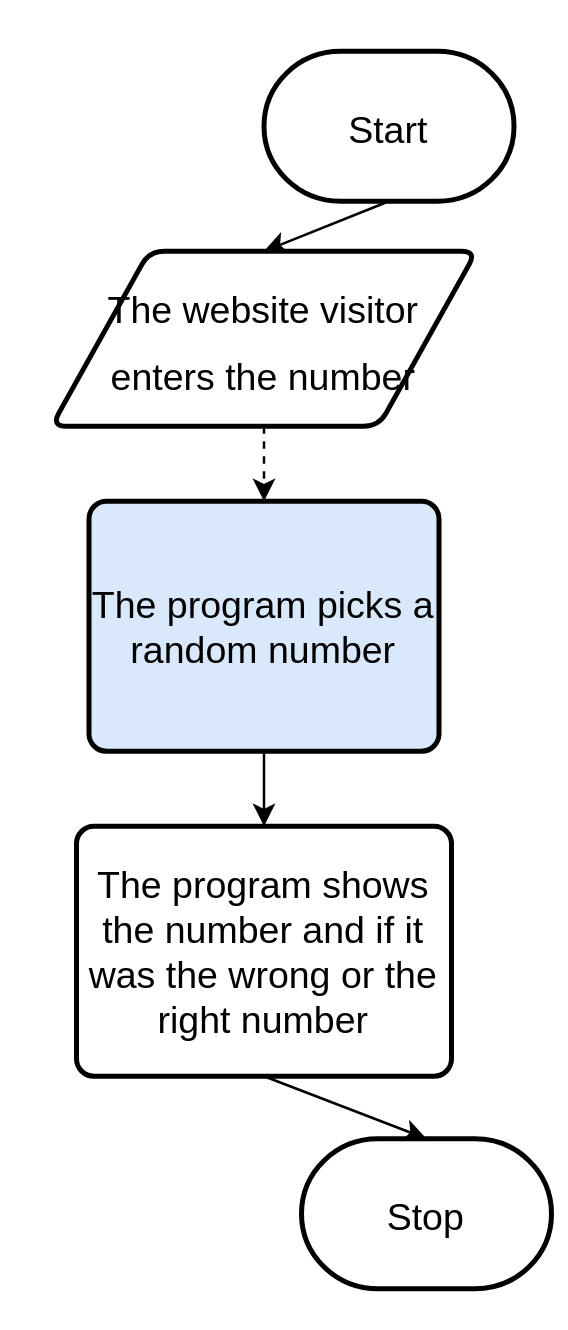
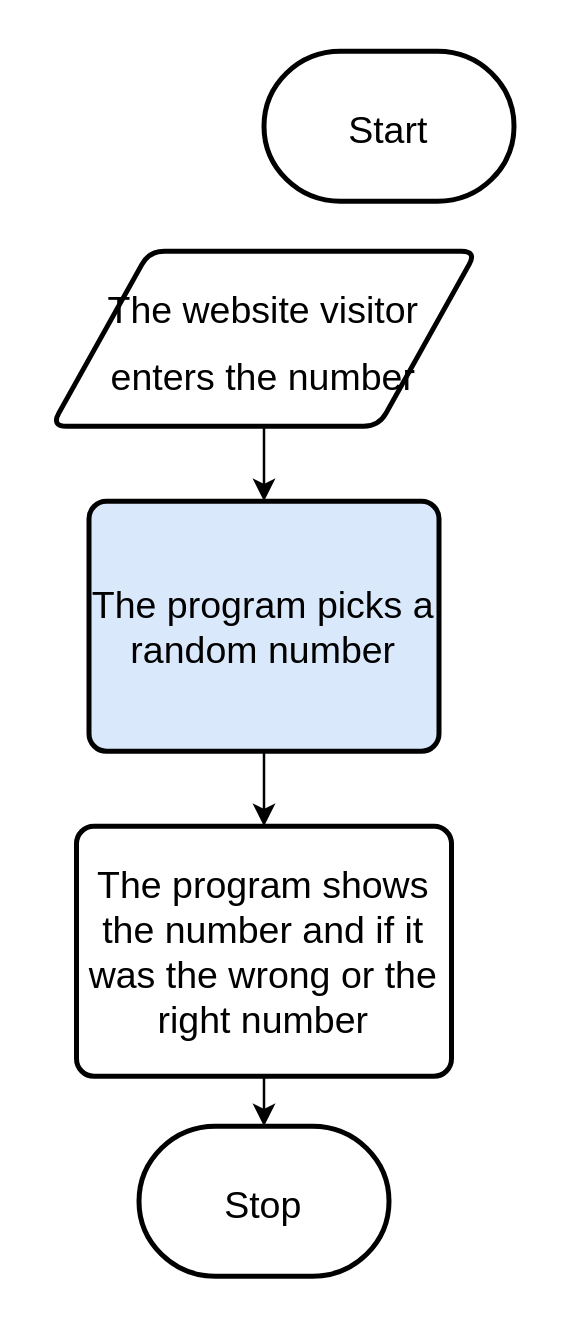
  <mxCell id="0" />
  <mxCell id="1" parent="0" />
- <mxCell id="2" style="edgeStyle=none;html=1;exitX=0.5;exitY=1;exitDx=0;exitDy=0;exitPerimeter=0;entryX=0.5;entryY=0;entryDx=0;entryDy=0;fontSize=15;" edge="1" parent="1" source="3" target="6"><mxGeometry relative="1" as="geometry" /></mxCell>
  <mxCell id="3" value="&lt;font style=&quot;font-size: 15px&quot;&gt;Start&lt;/font&gt;" style="strokeWidth=2;html=1;shape=mxgraph.flowchart.terminator;whiteSpace=wrap;fontSize=22;" vertex="1" parent="1"><mxGeometry x="105" y="20" width="100" height="60" as="geometry" /></mxCell>
- <mxCell id="4" value="&lt;font style=&quot;font-size: 15px&quot;&gt;Stop&lt;/font&gt;" style="strokeWidth=2;html=1;shape=mxgraph.flowchart.terminator;whiteSpace=wrap;fontSize=22;" vertex="1" parent="1"><mxGeometry x="120" y="455" width="100" height="60" as="geometry" /></mxCell>
- <mxCell id="5" style="edgeStyle=none;html=1;exitX=0.5;exitY=1;exitDx=0;exitDy=0;entryX=0.5;entryY=0;entryDx=0;entryDy=0;fontSize=15;dashed=1;" edge="1" parent="1" source="6" target="8"><mxGeometry relative="1" as="geometry" /></mxCell>
+ <mxCell id="4" value="&lt;font style=&quot;font-size: 15px&quot;&gt;Stop&lt;/font&gt;" style="strokeWidth=2;html=1;shape=mxgraph.flowchart.terminator;whiteSpace=wrap;fontSize=22;" vertex="1" parent="1"><mxGeometry x="55" y="450" width="100" height="60" as="geometry" /></mxCell>
+ <mxCell id="5" style="edgeStyle=none;html=1;exitX=0.5;exitY=1;exitDx=0;exitDy=0;entryX=0.5;entryY=0;entryDx=0;entryDy=0;fontSize=15;" edge="1" parent="1" source="6" target="8"><mxGeometry relative="1" as="geometry" /></mxCell>
  <mxCell id="6" value="&lt;font style=&quot;font-size: 15px&quot;&gt;The website visitor enters the number&lt;/font&gt;" style="shape=parallelogram;html=1;strokeWidth=2;perimeter=parallelogramPerimeter;whiteSpace=wrap;rounded=1;arcSize=12;size=0.23;fontSize=22;" vertex="1" parent="1"><mxGeometry x="20" y="100" width="170" height="70" as="geometry" /></mxCell>
  <mxCell id="7" style="edgeStyle=none;html=1;exitX=0.5;exitY=1;exitDx=0;exitDy=0;entryX=0.5;entryY=0;entryDx=0;entryDy=0;fontSize=15;" edge="1" parent="1" source="8" target="10"><mxGeometry relative="1" as="geometry" /></mxCell>
  <mxCell id="8" value="The program picks a random number" style="rounded=1;whiteSpace=wrap;html=1;absoluteArcSize=1;arcSize=14;strokeWidth=2;fontSize=15;fillColor=#dae8fc;" vertex="1" parent="1"><mxGeometry x="35" y="200" width="140" height="100" as="geometry" /></mxCell>
  <mxCell id="9" style="edgeStyle=none;html=1;exitX=0.5;exitY=1;exitDx=0;exitDy=0;entryX=0.5;entryY=0;entryDx=0;entryDy=0;entryPerimeter=0;fontSize=15;" edge="1" parent="1" source="10" target="4"><mxGeometry relative="1" as="geometry" /></mxCell>
  <mxCell id="10" value="The program shows the number and if it was the wrong or the right number" style="rounded=1;whiteSpace=wrap;html=1;absoluteArcSize=1;arcSize=14;strokeWidth=2;fontSize=15;" vertex="1" parent="1"><mxGeometry x="30" y="330" width="150" height="100" as="geometry" /></mxCell>
